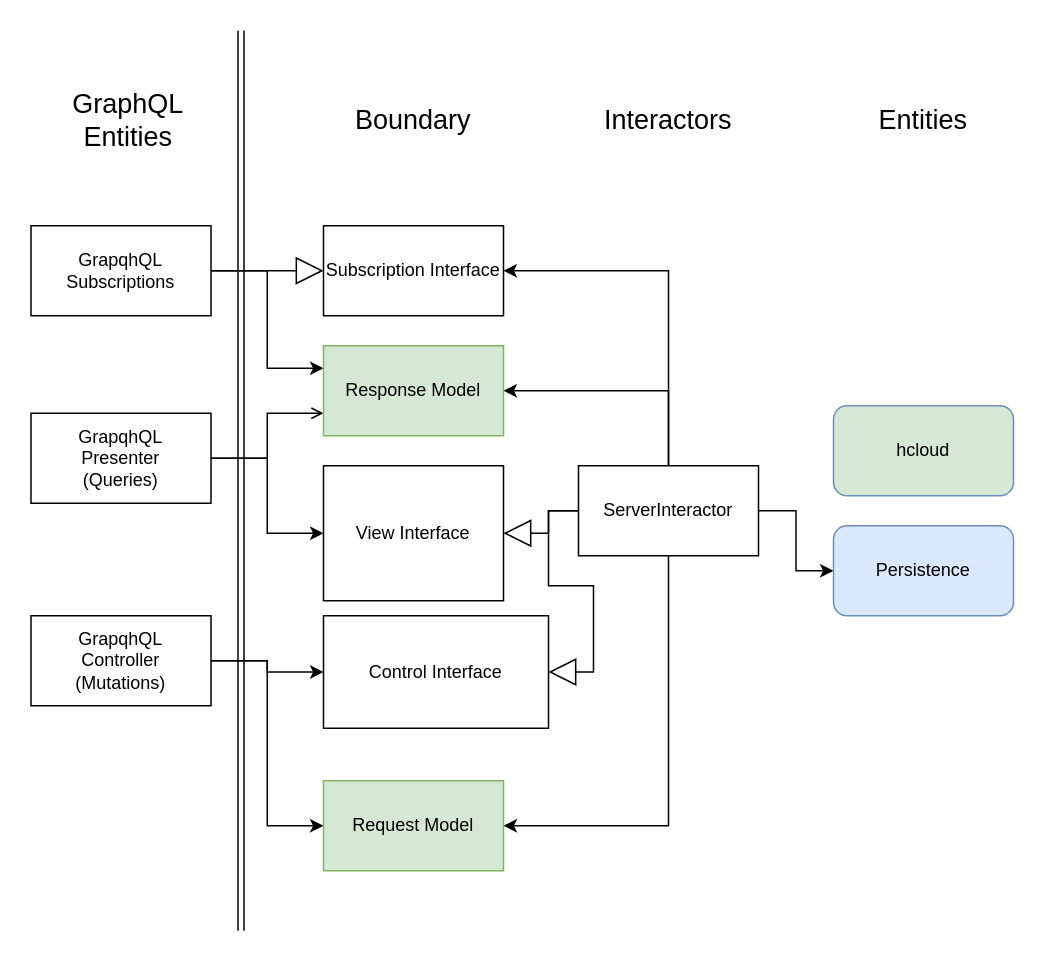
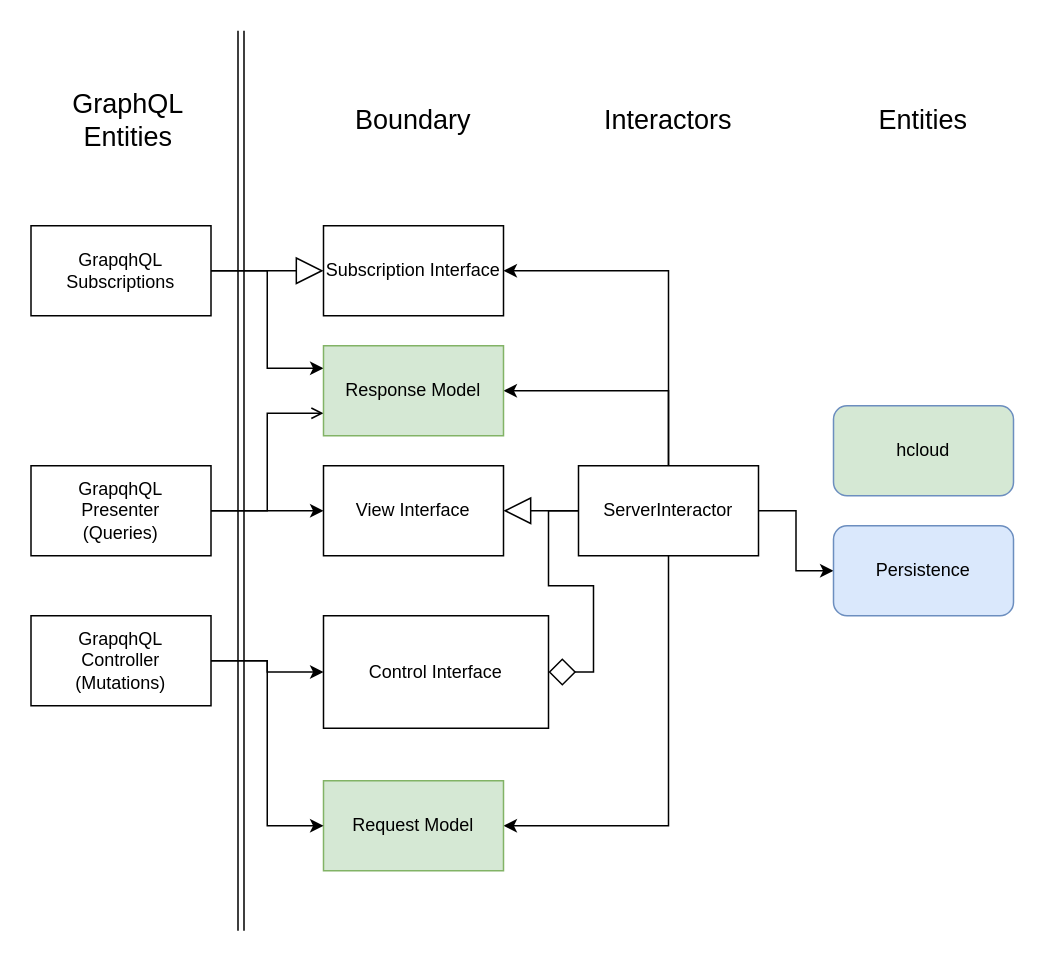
  <mxCell id="0" />
  <mxCell id="1" parent="0" />
  <mxCell id="2" style="edgeStyle=orthogonalEdgeStyle;rounded=0;orthogonalLoop=1;jettySize=auto;html=1;exitX=1;exitY=0.5;exitDx=0;exitDy=0;entryX=0;entryY=0.5;entryDx=0;entryDy=0;fontSize=12;" edge="1" parent="1" source="8" target="12"><mxGeometry relative="1" as="geometry" /></mxCell>
  <mxCell id="3" style="edgeStyle=orthogonalEdgeStyle;rounded=0;orthogonalLoop=1;jettySize=auto;html=1;entryX=1;entryY=0.5;entryDx=0;entryDy=0;fontSize=12;exitX=0.5;exitY=1;exitDx=0;exitDy=0;" edge="1" parent="1" source="8" target="13"><mxGeometry relative="1" as="geometry" /></mxCell>
  <mxCell id="4" style="edgeStyle=orthogonalEdgeStyle;rounded=0;orthogonalLoop=1;jettySize=auto;html=1;exitX=0;exitY=0.5;exitDx=0;exitDy=0;entryX=1;entryY=0.5;entryDx=0;entryDy=0;fontSize=12;endArrow=block;endFill=0;strokeWidth=1;endSize=16;" edge="1" parent="1" source="8" target="28"><mxGeometry relative="1" as="geometry" /></mxCell>
- <mxCell id="5" style="edgeStyle=orthogonalEdgeStyle;rounded=0;orthogonalLoop=1;jettySize=auto;html=1;exitX=0;exitY=0.5;exitDx=0;exitDy=0;entryX=1;entryY=0.5;entryDx=0;entryDy=0;endArrow=block;endFill=0;endSize=16;strokeWidth=1;fontSize=12;" edge="1" parent="1" source="8" target="26"><mxGeometry relative="1" as="geometry" /></mxCell>
+ <mxCell id="5" style="edgeStyle=orthogonalEdgeStyle;rounded=0;orthogonalLoop=1;jettySize=auto;html=1;exitX=0;exitY=0.5;exitDx=0;exitDy=0;entryX=1;entryY=0.5;entryDx=0;entryDy=0;endArrow=diamond;endFill=0;endSize=16;strokeWidth=1;fontSize=12;" edge="1" parent="1" source="8" target="26"><mxGeometry relative="1" as="geometry" /></mxCell>
  <mxCell id="6" style="edgeStyle=orthogonalEdgeStyle;rounded=0;orthogonalLoop=1;jettySize=auto;html=1;exitX=0.5;exitY=0;exitDx=0;exitDy=0;entryX=1;entryY=0.5;entryDx=0;entryDy=0;endArrow=classic;fontSize=12;" edge="1" parent="1" source="8" target="27"><mxGeometry relative="1" as="geometry" /></mxCell>
  <mxCell id="7" style="edgeStyle=orthogonalEdgeStyle;rounded=0;orthogonalLoop=1;jettySize=auto;html=1;exitX=0.5;exitY=0;exitDx=0;exitDy=0;entryX=1;entryY=0.5;entryDx=0;entryDy=0;endArrow=classic;fontSize=12;" edge="1" parent="1" source="8" target="29"><mxGeometry relative="1" as="geometry" /></mxCell>
  <mxCell id="8" value="ServerInteractor" style="rounded=0;whiteSpace=wrap;html=1;fontSize=12;" vertex="1" parent="1"><mxGeometry x="385" y="310" width="120" height="60" as="geometry" /></mxCell>
  <mxCell id="9" value="hcloud" style="rounded=1;whiteSpace=wrap;html=1;fillColor=#d5e8d4;strokeColor=#6c8ebf;fontSize=12;" vertex="1" parent="1"><mxGeometry x="555" y="270" width="120" height="60" as="geometry" /></mxCell>
  <mxCell id="10" value="Entities" style="text;html=1;strokeColor=none;fillColor=none;align=center;verticalAlign=middle;whiteSpace=wrap;rounded=0;fontSize=18;" vertex="1" parent="1"><mxGeometry x="595" y="70" width="40" height="20" as="geometry" /></mxCell>
  <mxCell id="11" value="Interactors" style="text;html=1;strokeColor=none;fillColor=none;align=center;verticalAlign=middle;whiteSpace=wrap;rounded=0;fontSize=18;" vertex="1" parent="1"><mxGeometry x="425" y="70" width="40" height="20" as="geometry" /></mxCell>
  <mxCell id="12" value="Persistence" style="rounded=1;whiteSpace=wrap;html=1;fillColor=#dae8fc;strokeColor=#6c8ebf;fontSize=12;" vertex="1" parent="1"><mxGeometry x="555" y="350" width="120" height="60" as="geometry" /></mxCell>
  <mxCell id="13" value="Request Model" style="rounded=0;whiteSpace=wrap;html=1;fontSize=12;fillColor=#d5e8d4;strokeColor=#82b366;" vertex="1" parent="1"><mxGeometry x="215" y="520" width="120" height="60" as="geometry" /></mxCell>
  <mxCell id="14" value="Boundary" style="text;html=1;strokeColor=none;fillColor=none;align=center;verticalAlign=middle;whiteSpace=wrap;rounded=0;fontSize=18;" vertex="1" parent="1"><mxGeometry x="255" y="70" width="40" height="20" as="geometry" /></mxCell>
  <mxCell id="15" style="edgeStyle=orthogonalEdgeStyle;rounded=0;orthogonalLoop=1;jettySize=auto;html=1;exitX=1;exitY=0.5;exitDx=0;exitDy=0;entryX=0;entryY=0.5;entryDx=0;entryDy=0;endArrow=classic;fontSize=12;" edge="1" parent="1" source="17" target="28"><mxGeometry relative="1" as="geometry" /></mxCell>
  <mxCell id="16" style="edgeStyle=orthogonalEdgeStyle;rounded=0;orthogonalLoop=1;jettySize=auto;html=1;entryX=0;entryY=0.75;entryDx=0;entryDy=0;endArrow=open;fontSize=12;" edge="1" parent="1" source="17" target="27"><mxGeometry relative="1" as="geometry" /></mxCell>
- <mxCell id="17" value="GrapqhQL&lt;br style=&quot;font-size: 12px&quot;&gt;Presenter&lt;br style=&quot;font-size: 12px&quot;&gt;&lt;font style=&quot;font-size: 12px&quot;&gt;(Queries)&lt;/font&gt;" style="rounded=0;whiteSpace=wrap;html=1;fontSize=12;" vertex="1" parent="1"><mxGeometry x="20" y="275" width="120" height="60" as="geometry" /></mxCell>
+ <mxCell id="17" value="GrapqhQL&lt;br style=&quot;font-size: 12px&quot;&gt;Presenter&lt;br style=&quot;font-size: 12px&quot;&gt;&lt;font style=&quot;font-size: 12px&quot;&gt;(Queries)&lt;/font&gt;" style="rounded=0;whiteSpace=wrap;html=1;fontSize=12;" vertex="1" parent="1"><mxGeometry x="20" y="310" width="120" height="60" as="geometry" /></mxCell>
  <mxCell id="18" value="GraphQL&lt;br&gt;Entities" style="text;html=1;strokeColor=none;fillColor=none;align=center;verticalAlign=middle;whiteSpace=wrap;rounded=0;fontSize=18;" vertex="1" parent="1"><mxGeometry x="40" y="50" width="90" height="60" as="geometry" /></mxCell>
  <mxCell id="19" style="edgeStyle=orthogonalEdgeStyle;rounded=0;orthogonalLoop=1;jettySize=auto;html=1;entryX=0;entryY=0.5;entryDx=0;entryDy=0;fontSize=12;" edge="1" parent="1" source="21" target="26"><mxGeometry relative="1" as="geometry" /></mxCell>
  <mxCell id="20" style="edgeStyle=orthogonalEdgeStyle;rounded=0;orthogonalLoop=1;jettySize=auto;html=1;exitX=1;exitY=0.5;exitDx=0;exitDy=0;entryX=0;entryY=0.5;entryDx=0;entryDy=0;fontSize=12;" edge="1" parent="1" source="21" target="13"><mxGeometry relative="1" as="geometry" /></mxCell>
  <mxCell id="21" value="GrapqhQL&lt;br style=&quot;font-size: 12px&quot;&gt;Controller&lt;br&gt;(Mutations)" style="rounded=0;whiteSpace=wrap;html=1;fontSize=12;" vertex="1" parent="1"><mxGeometry x="20" y="410" width="120" height="60" as="geometry" /></mxCell>
  <mxCell id="22" style="edgeStyle=orthogonalEdgeStyle;rounded=0;orthogonalLoop=1;jettySize=auto;html=1;entryX=0;entryY=0.5;entryDx=0;entryDy=0;endArrow=block;endFill=0;endSize=16;strokeWidth=1;fontSize=12;" edge="1" parent="1" source="24" target="29"><mxGeometry relative="1" as="geometry" /></mxCell>
  <mxCell id="23" style="edgeStyle=orthogonalEdgeStyle;rounded=0;orthogonalLoop=1;jettySize=auto;html=1;exitX=1;exitY=0.5;exitDx=0;exitDy=0;entryX=0;entryY=0.25;entryDx=0;entryDy=0;endArrow=classic;fontSize=12;" edge="1" parent="1" source="24" target="27"><mxGeometry relative="1" as="geometry" /></mxCell>
  <mxCell id="24" value="GrapqhQL&lt;br style=&quot;font-size: 12px&quot;&gt;Subscriptions" style="rounded=0;whiteSpace=wrap;html=1;fontSize=12;" vertex="1" parent="1"><mxGeometry x="20" y="150" width="120" height="60" as="geometry" /></mxCell>
  <mxCell id="25" value="" style="shape=link;html=1;fontSize=12;" edge="1" parent="1"><mxGeometry width="50" height="50" relative="1" as="geometry"><mxPoint x="160" y="620" as="sourcePoint" /><mxPoint x="160" as="targetPoint" y="20" /></mxGeometry></mxCell>
  <mxCell id="26" value="Control Interface" style="rounded=0;whiteSpace=wrap;html=1;fontSize=12;" vertex="1" parent="1"><mxGeometry x="215" y="410" width="150" height="75" as="geometry" /></mxCell>
  <mxCell id="27" value="Response Model" style="rounded=0;whiteSpace=wrap;html=1;fontSize=12;fillColor=#d5e8d4;strokeColor=#82b366;" vertex="1" parent="1"><mxGeometry x="215" y="230" width="120" height="60" as="geometry" /></mxCell>
- <mxCell id="28" value="View Interface" style="rounded=0;whiteSpace=wrap;html=1;fontSize=12;" vertex="1" parent="1"><mxGeometry x="215" y="310" width="120" height="90" as="geometry" /></mxCell>
+ <mxCell id="28" value="View Interface" style="rounded=0;whiteSpace=wrap;html=1;fontSize=12;" vertex="1" parent="1"><mxGeometry x="215" y="310" width="120" height="60" as="geometry" /></mxCell>
  <mxCell id="29" value="Subscription Interface" style="rounded=0;whiteSpace=wrap;html=1;fontSize=12;" vertex="1" parent="1"><mxGeometry x="215" y="150" width="120" height="60" as="geometry" /></mxCell>
